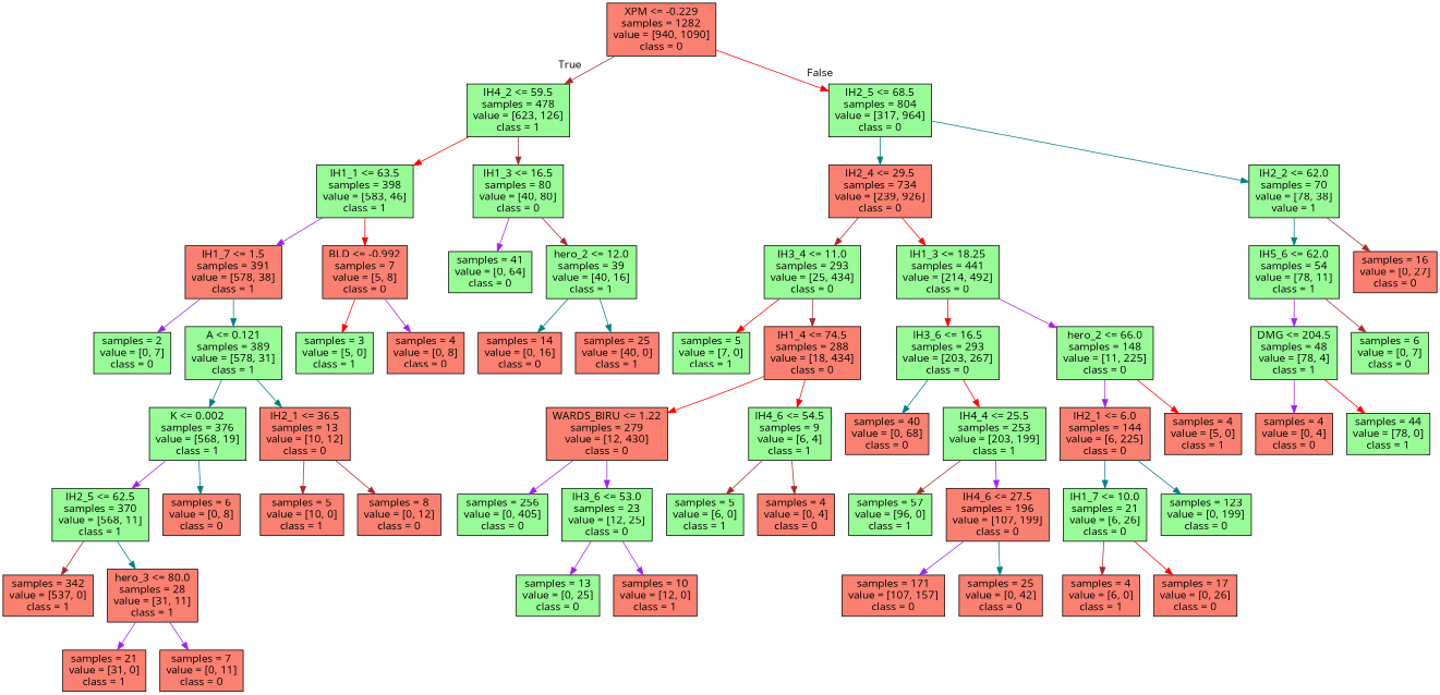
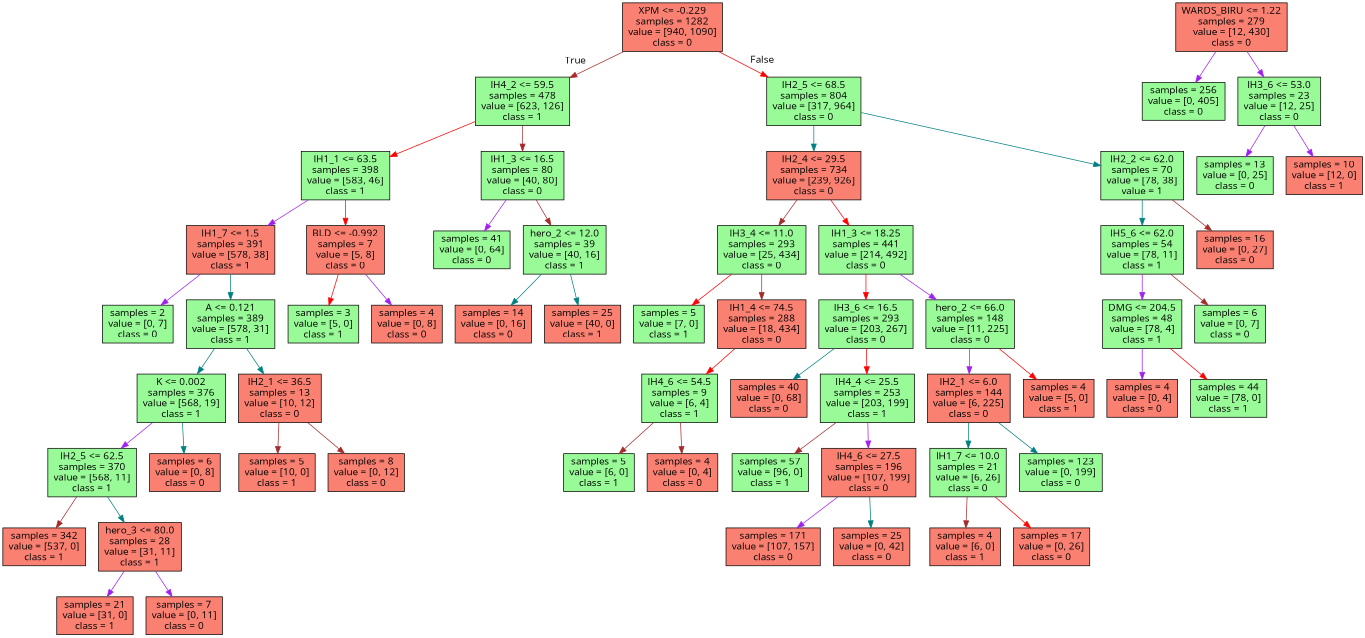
  digraph {
    fontname="Open Sans"
    node [color=black fillcolor=palegreen fontname="Open Sans" shape=box style=filled]
    edge [color=purple fontname="Open Sans"]
    n1 [fillcolor=salmon label="XPM <= -0.229\nsamples = 1282\nvalue = [940, 1090]\nclass = 0"]
    n2 [label="IH4_2 <= 59.5\nsamples = 478\nvalue = [623, 126]\nclass = 1"]
    n3 [label="IH2_5 <= 68.5\nsamples = 804\nvalue = [317, 964]\nclass = 0"]
    n4 [label="IH1_1 <= 63.5\nsamples = 398\nvalue = [583, 46]\nclass = 1"]
    n5 [label="IH1_3 <= 16.5\nsamples = 80\nvalue = [40, 80]\nclass = 0"]
    n6 [fillcolor=salmon label="IH2_4 <= 29.5\nsamples = 734\nvalue = [239, 926]\nclass = 0"]
    n7 [label="IH2_2 <= 62.0\nsamples = 70\nvalue = [78, 38]\nvalue = 1"]
    n8 [fillcolor=salmon label="IH1_7 <= 1.5\nsamples = 391\nvalue = [578, 38]\nclass = 1"]
    n9 [fillcolor=salmon label="BLD <= -0.992\nsamples = 7\nvalue = [5, 8]\nclass = 0"]
    n10 [label="samples = 41\nvalue = [0, 64]\nclass = 0"]
    n11 [label="hero_2 <= 12.0\nsamples = 39\nvalue = [40, 16]\nclass = 1"]
    n12 [label="samples = 2\nvalue = [0, 7]\nclass = 0"]
    n13 [label="A <= 0.121\nsamples = 389\nvalue = [578, 31]\nclass = 1"]
    n14 [label="samples = 3\nvalue = [5, 0]\nclass = 1"]
    n15 [fillcolor=salmon label="samples = 4\nvalue = [0, 8]\nclass = 0"]
    n16 [label="K <= 0.002\nsamples = 376\nvalue = [568, 19]\nclass = 1"]
    n17 [fillcolor=salmon label="IH2_1 <= 36.5\nsamples = 13\nvalue = [10, 12]\nclass = 0"]
    n18 [label="IH2_5 <= 62.5\nsamples = 370\nvalue = [568, 11]\nclass = 1"]
    n19 [fillcolor=salmon label="samples = 6\nvalue = [0, 8]\nclass = 0"]
    n20 [fillcolor=salmon label="samples = 5\nvalue = [10, 0]\nclass = 1"]
    n21 [fillcolor=salmon label="samples = 8\nvalue = [0, 12]\nclass = 0"]
    n22 [fillcolor=salmon label="samples = 342\nvalue = [537, 0]\nclass = 1"]
    n23 [fillcolor=salmon label="hero_3 <= 80.0\nsamples = 28\nvalue = [31, 11]\nclass = 1"]
    n24 [fillcolor=salmon label="samples = 21\nvalue = [31, 0]\nclass = 1"]
    n25 [fillcolor=salmon label="samples = 7\nvalue = [0, 11]\nclass = 0"]
    n26 [fillcolor=salmon label="samples = 14\nvalue = [0, 16]\nclass = 0"]
    n27 [fillcolor=salmon label="samples = 25\nvalue = [40, 0]\nclass = 1"]
    n28 [label="IH3_4 <= 11.0\nsamples = 293\nvalue = [25, 434]\nclass = 0"]
    n29 [label="IH1_3 <= 18.25\nsamples = 441\nvalue = [214, 492]\nclass = 0"]
    n30 [label="IH5_6 <= 62.0\nsamples = 54\nvalue = [78, 11]\nclass = 1"]
    n31 [fillcolor=salmon label="samples = 16\nvalue = [0, 27]\nclass = 0"]
    n32 [label="samples = 5\nvalue = [7, 0]\nclass = 1"]
    n33 [fillcolor=salmon label="IH1_4 <= 74.5\nsamples = 288\nvalue = [18, 434]\nclass = 0"]
    n34 [label="IH3_6 <= 16.5\nsamples = 293\nvalue = [203, 267]\nclass = 0"]
    n35 [label="hero_2 <= 66.0\nsamples = 148\nvalue = [11, 225]\nclass = 0"]
    n36 [fillcolor=salmon label="WARDS_BIRU <= 1.22\nsamples = 279\nvalue = [12, 430]\nclass = 0"]
    n37 [label="IH4_6 <= 54.5\nsamples = 9\nvalue = [6, 4]\nclass = 1"]
    n38 [label="samples = 256\nvalue = [0, 405]\nclass = 0"]
    n39 [label="IH3_6 <= 53.0\nsamples = 23\nvalue = [12, 25]\nclass = 0"]
    n40 [label="samples = 5\nvalue = [6, 0]\nclass = 1"]
    n41 [fillcolor=salmon label="samples = 4\nvalue = [0, 4]\nclass = 0"]
    n42 [label="samples = 13\nvalue = [0, 25]\nclass = 0"]
    n43 [fillcolor=salmon label="samples = 10\nvalue = [12, 0]\nclass = 1"]
    n44 [fillcolor=salmon label="samples = 40\nvalue = [0, 68]\nclass = 0"]
    n45 [label="IH4_4 <= 25.5\nsamples = 253\nvalue = [203, 199]\nclass = 1"]
    n46 [fillcolor=salmon label="IH2_1 <= 6.0\nsamples = 144\nvalue = [6, 225]\nclass = 0"]
    n47 [fillcolor=salmon label="samples = 4\nvalue = [5, 0]\nclass = 1"]
    n48 [label="samples = 57\nvalue = [96, 0]\nclass = 1"]
    n49 [fillcolor=salmon label="IH4_6 <= 27.5\nsamples = 196\nvalue = [107, 199]\nclass = 0"]
    n50 [fillcolor=salmon label="samples = 171\nvalue = [107, 157]\nclass = 0"]
    n51 [fillcolor=salmon label="samples = 25\nvalue = [0, 42]\nclass = 0"]
    n52 [label="IH1_7 <= 10.0\nsamples = 21\nvalue = [6, 26]\nclass = 0"]
    n53 [label="samples = 123\nvalue = [0, 199]\nclass = 0"]
    n54 [fillcolor=salmon label="samples = 4\nvalue = [6, 0]\nclass = 1"]
    n55 [fillcolor=salmon label="samples = 17\nvalue = [0, 26]\nclass = 0"]
    n56 [label="DMG <= 204.5\nsamples = 48\nvalue = [78, 4]\nclass = 1"]
    n57 [label="samples = 6\nvalue = [0, 7]\nclass = 0"]
    n58 [fillcolor=salmon label="samples = 4\nvalue = [0, 4]\nclass = 0"]
    n59 [label="samples = 44\nvalue = [78, 0]\nclass = 1"]
    n1 -> n2 [color=brown headlabel=True labelangle=45 labeldistance=2.5]
    n1 -> n3 [color=red headlabel=False labelangle=-45 labeldistance=2.5]
    n2 -> n4 [color=red]
    n2 -> n5 [color=brown]
    n3 -> n6 [color=teal]
    n3 -> n7 [color=teal]
    n4 -> n8
    n4 -> n9 [color=red]
    n5 -> n10
    n5 -> n11 [color=brown]
    n6 -> n28 [color=brown]
    n6 -> n29 [color=red]
    n7 -> n30 [color=teal]
    n7 -> n31 [color=brown]
    n8 -> n12
    n8 -> n13 [color=teal]
    n9 -> n14 [color=red]
    n9 -> n15
    n11 -> n26 [color=teal]
    n11 -> n27 [color=teal]
    n13 -> n16 [color=teal]
    n13 -> n17 [color=teal]
    n16 -> n18
    n16 -> n19 [color=teal]
    n17 -> n20 [color=brown]
    n17 -> n21 [color=brown]
    n18 -> n22 [color=brown]
    n18 -> n23 [color=teal]
    n23 -> n24
    n23 -> n25
    n28 -> n32 [color=red]
    n28 -> n33 [color=brown]
    n29 -> n34 [color=red]
    n29 -> n35
    n30 -> n56
    n30 -> n57 [color=brown]
-   n33 -> n36 [color=red]
    n33 -> n37 [color=red]
    n34 -> n44 [color=teal]
    n34 -> n45 [color=red]
    n35 -> n46
    n35 -> n47 [color=red]
    n36 -> n38
    n36 -> n39
    n37 -> n40 [color=brown]
    n37 -> n41 [color=brown]
    n39 -> n42
    n39 -> n43
    n45 -> n48 [color=brown]
    n45 -> n49
    n46 -> n52 [color=teal]
    n46 -> n53 [color=teal]
    n49 -> n50
    n49 -> n51 [color=teal]
    n52 -> n54 [color=brown]
    n52 -> n55 [color=red]
    n56 -> n58
    n56 -> n59 [color=red]
  }
